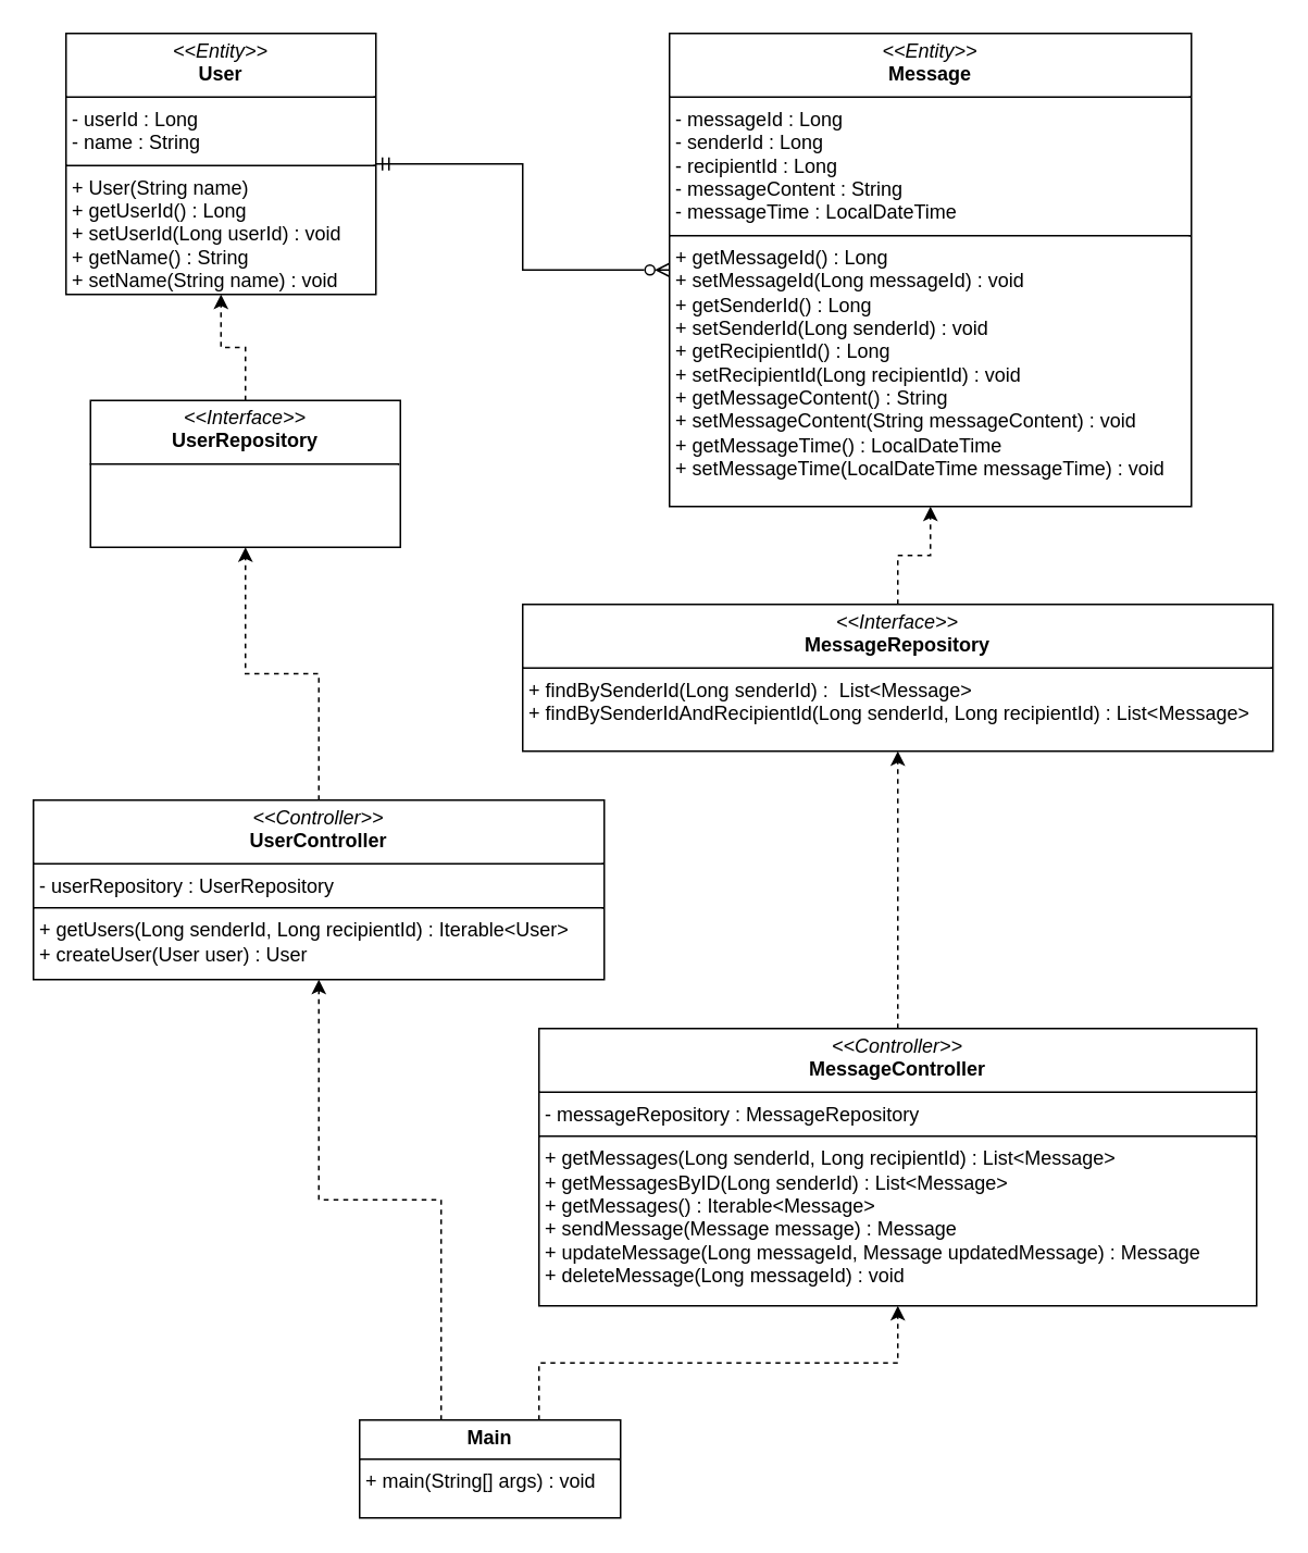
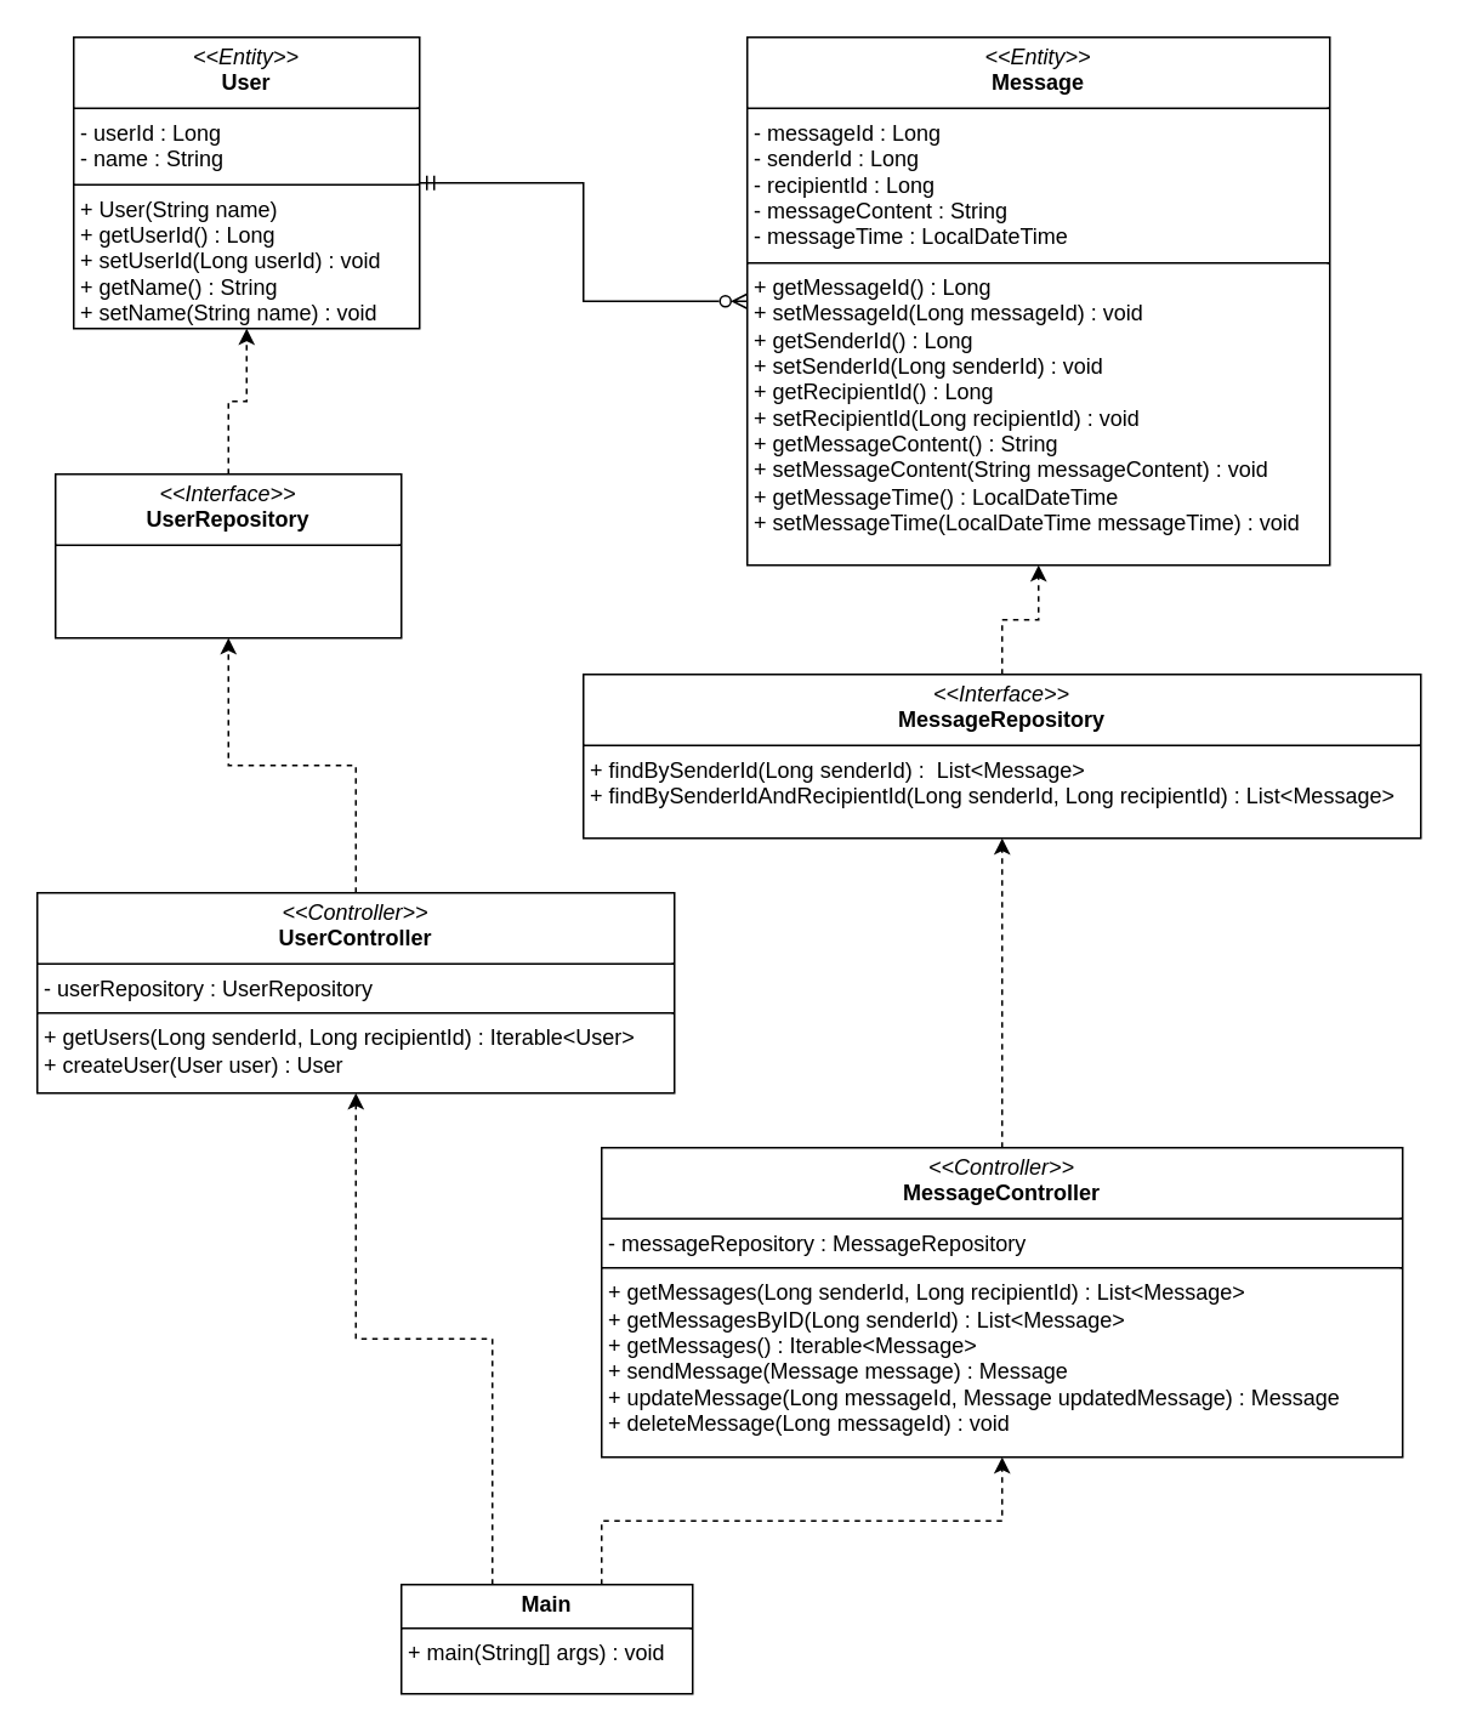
  <mxCell id="0" />
  <mxCell id="1" parent="0" />
  <mxCell id="2" style="edgeStyle=orthogonalEdgeStyle;rounded=0;orthogonalLoop=1;jettySize=auto;html=1;startArrow=ERmandOne;startFill=0;endArrow=ERzeroToMany;endFill=0;" edge="1" parent="1" source="3" target="4"><mxGeometry relative="1" as="geometry" /></mxCell>
  <mxCell id="3" value="&lt;p style=&quot;margin:0px;margin-top:4px;text-align:center;&quot;&gt;&lt;i&gt;&amp;lt;&amp;lt;Entity&amp;gt;&amp;gt;&lt;/i&gt;&lt;br&gt;&lt;span style=&quot;font-weight: 700; text-wrap: nowrap;&quot;&gt;User&lt;/span&gt;&lt;br&gt;&lt;/p&gt;&lt;hr size=&quot;1&quot; style=&quot;border-style:solid;&quot;&gt;&lt;p style=&quot;margin:0px;margin-left:4px;&quot;&gt;- userId : Long&lt;br&gt;- name : String&lt;/p&gt;&lt;hr size=&quot;1&quot; style=&quot;border-style:solid;&quot;&gt;&lt;p style=&quot;margin:0px;margin-left:4px;&quot;&gt;+&amp;nbsp;User(String name)&lt;/p&gt;&lt;p style=&quot;margin:0px;margin-left:4px;&quot;&gt;+ getUserId() : Long&lt;br&gt;+ setUserId(Long userId) : void&lt;/p&gt;&lt;p style=&quot;margin:0px;margin-left:4px;&quot;&gt;+ getName() : String&lt;br&gt;&lt;/p&gt;&lt;p style=&quot;margin:0px;margin-left:4px;&quot;&gt;+&amp;nbsp;setName(String name) : void&lt;/p&gt;" style="verticalAlign=top;align=left;overflow=fill;html=1;whiteSpace=wrap;" vertex="1" parent="1"><mxGeometry x="40" y="20" width="190" height="160" as="geometry" /></mxCell>
  <mxCell id="4" value="&lt;p style=&quot;margin:0px;margin-top:4px;text-align:center;&quot;&gt;&lt;i&gt;&amp;lt;&amp;lt;Entity&amp;gt;&amp;gt;&lt;/i&gt;&lt;br&gt;&lt;span style=&quot;font-weight: 700; text-wrap: nowrap;&quot;&gt;Message&lt;/span&gt;&lt;br&gt;&lt;/p&gt;&lt;hr size=&quot;1&quot; style=&quot;border-style:solid;&quot;&gt;&lt;p style=&quot;margin:0px;margin-left:4px;&quot;&gt;- messageId : Long&lt;br&gt;-&amp;nbsp;senderId : Long&lt;/p&gt;&lt;p style=&quot;margin:0px;margin-left:4px;&quot;&gt;-&amp;nbsp;recipientId : Long&lt;/p&gt;&lt;p style=&quot;margin:0px;margin-left:4px;&quot;&gt;-&amp;nbsp;messageContent : String&lt;/p&gt;&lt;p style=&quot;margin:0px;margin-left:4px;&quot;&gt;-&amp;nbsp;messageTime : LocalDateTime&lt;/p&gt;&lt;hr size=&quot;1&quot; style=&quot;border-style:solid;&quot;&gt;&lt;p style=&quot;margin:0px;margin-left:4px;&quot;&gt;+&amp;nbsp;getMessageId() : Long&lt;/p&gt;&lt;p style=&quot;margin:0px;margin-left:4px;&quot;&gt;+ setMessageId(Long messageId) : void&lt;br&gt;+ getSenderId() : Long&lt;/p&gt;&lt;p style=&quot;margin:0px;margin-left:4px;&quot;&gt;+ setSenderId(Long senderId) : void&lt;br&gt;&lt;/p&gt;&lt;p style=&quot;margin:0px;margin-left:4px;&quot;&gt;+&amp;nbsp;getRecipientId() : Long&lt;/p&gt;&lt;p style=&quot;margin:0px;margin-left:4px;&quot;&gt;+&amp;nbsp;setRecipientId(Long recipientId) : void&lt;/p&gt;&lt;p style=&quot;margin:0px;margin-left:4px;&quot;&gt;+&amp;nbsp;getMessageContent() : String&lt;/p&gt;&lt;p style=&quot;margin:0px;margin-left:4px;&quot;&gt;+&amp;nbsp;setMessageContent(String messageContent) : void&lt;/p&gt;&lt;p style=&quot;margin:0px;margin-left:4px;&quot;&gt;+&amp;nbsp;getMessageTime() : LocalDateTime&lt;/p&gt;&lt;p style=&quot;margin:0px;margin-left:4px;&quot;&gt;+&amp;nbsp;setMessageTime(LocalDateTime messageTime) : void&lt;/p&gt;" style="verticalAlign=top;align=left;overflow=fill;html=1;whiteSpace=wrap;" vertex="1" parent="1"><mxGeometry x="410" y="20" width="320" height="290" as="geometry" /></mxCell>
  <mxCell id="5" style="edgeStyle=orthogonalEdgeStyle;rounded=0;orthogonalLoop=1;jettySize=auto;html=1;entryX=0.5;entryY=1;entryDx=0;entryDy=0;dashed=1;" edge="1" parent="1" source="6" target="3"><mxGeometry relative="1" as="geometry" /></mxCell>
- <mxCell id="6" value="&lt;p style=&quot;margin:0px;margin-top:4px;text-align:center;&quot;&gt;&lt;i&gt;&amp;lt;&amp;lt;Interface&amp;gt;&amp;gt;&lt;/i&gt;&lt;br&gt;&lt;span style=&quot;text-wrap: nowrap;&quot;&gt;&lt;b&gt;UserRepository&lt;/b&gt;&lt;/span&gt;&lt;br&gt;&lt;/p&gt;&lt;hr size=&quot;1&quot; style=&quot;border-style:solid;&quot;&gt;&lt;p style=&quot;margin:0px;margin-left:4px;&quot;&gt;&lt;br&gt;&lt;/p&gt;" style="verticalAlign=top;align=left;overflow=fill;html=1;whiteSpace=wrap;" vertex="1" parent="1"><mxGeometry x="55" y="245" width="190" height="90" as="geometry" /></mxCell>
+ <mxCell id="6" value="&lt;p style=&quot;margin:0px;margin-top:4px;text-align:center;&quot;&gt;&lt;i&gt;&amp;lt;&amp;lt;Interface&amp;gt;&amp;gt;&lt;/i&gt;&lt;br&gt;&lt;span style=&quot;text-wrap: nowrap;&quot;&gt;&lt;b&gt;UserRepository&lt;/b&gt;&lt;/span&gt;&lt;br&gt;&lt;/p&gt;&lt;hr size=&quot;1&quot; style=&quot;border-style:solid;&quot;&gt;&lt;p style=&quot;margin:0px;margin-left:4px;&quot;&gt;&lt;br&gt;&lt;/p&gt;" style="verticalAlign=top;align=left;overflow=fill;html=1;whiteSpace=wrap;" vertex="1" parent="1"><mxGeometry x="30" y="260" width="190" height="90" as="geometry" /></mxCell>
  <mxCell id="7" style="edgeStyle=orthogonalEdgeStyle;rounded=0;orthogonalLoop=1;jettySize=auto;html=1;dashed=1;" edge="1" parent="1" source="8" target="4"><mxGeometry relative="1" as="geometry" /></mxCell>
  <mxCell id="8" value="&lt;p style=&quot;margin:0px;margin-top:4px;text-align:center;&quot;&gt;&lt;i&gt;&amp;lt;&amp;lt;Interface&amp;gt;&amp;gt;&lt;/i&gt;&lt;br&gt;&lt;span style=&quot;font-weight: 700; text-wrap: nowrap;&quot;&gt;MessageRepository&lt;/span&gt;&lt;br&gt;&lt;/p&gt;&lt;hr size=&quot;1&quot; style=&quot;border-style:solid;&quot;&gt;&lt;p style=&quot;margin:0px;margin-left:4px;&quot;&gt;&lt;/p&gt;&lt;p style=&quot;margin:0px;margin-left:4px;&quot;&gt;+&amp;nbsp;findBySenderId(Long senderId) :&amp;nbsp; List&amp;lt;Message&amp;gt;&lt;/p&gt;&lt;p style=&quot;margin:0px;margin-left:4px;&quot;&gt;+ findBySenderIdAndRecipientId(Long senderId, Long recipientId) : List&amp;lt;Message&amp;gt;&lt;br&gt;&lt;/p&gt;" style="verticalAlign=top;align=left;overflow=fill;html=1;whiteSpace=wrap;" vertex="1" parent="1"><mxGeometry x="320" y="370" width="460" height="90" as="geometry" /></mxCell>
  <mxCell id="9" style="edgeStyle=orthogonalEdgeStyle;rounded=0;orthogonalLoop=1;jettySize=auto;html=1;entryX=0.5;entryY=1;entryDx=0;entryDy=0;dashed=1;" edge="1" parent="1" source="10" target="6"><mxGeometry relative="1" as="geometry" /></mxCell>
  <mxCell id="10" value="&lt;p style=&quot;margin:0px;margin-top:4px;text-align:center;&quot;&gt;&lt;i&gt;&amp;lt;&amp;lt;Controller&amp;gt;&amp;gt;&lt;/i&gt;&lt;br&gt;&lt;span style=&quot;font-weight: 700; text-wrap: nowrap;&quot;&gt;UserController&lt;/span&gt;&lt;br&gt;&lt;/p&gt;&lt;hr size=&quot;1&quot; style=&quot;border-style:solid;&quot;&gt;&lt;p style=&quot;margin:0px;margin-left:4px;&quot;&gt;-&amp;nbsp;&lt;span style=&quot;background-color: initial;&quot;&gt;userRepository : UserRepository&lt;/span&gt;&lt;/p&gt;&lt;hr size=&quot;1&quot; style=&quot;border-style:solid;&quot;&gt;&lt;p style=&quot;margin:0px;margin-left:4px;&quot;&gt;+&amp;nbsp;getUsers(Long senderId, Long recipientId) : Iterable&amp;lt;User&amp;gt;&lt;/p&gt;&lt;p style=&quot;margin:0px;margin-left:4px;&quot;&gt;+&amp;nbsp;createUser(User user) : User&lt;br&gt;&lt;/p&gt;" style="verticalAlign=top;align=left;overflow=fill;html=1;whiteSpace=wrap;" vertex="1" parent="1"><mxGeometry x="20" y="490" width="350" height="110" as="geometry" /></mxCell>
  <mxCell id="11" style="edgeStyle=orthogonalEdgeStyle;rounded=0;orthogonalLoop=1;jettySize=auto;html=1;dashed=1;" edge="1" parent="1" source="12" target="8"><mxGeometry relative="1" as="geometry" /></mxCell>
  <mxCell id="12" value="&lt;p style=&quot;margin:0px;margin-top:4px;text-align:center;&quot;&gt;&lt;i&gt;&amp;lt;&amp;lt;Controller&amp;gt;&amp;gt;&lt;/i&gt;&lt;br&gt;&lt;span style=&quot;font-weight: 700; text-wrap: nowrap;&quot;&gt;MessageController&lt;/span&gt;&lt;br&gt;&lt;/p&gt;&lt;hr size=&quot;1&quot; style=&quot;border-style:solid;&quot;&gt;&lt;p style=&quot;margin:0px;margin-left:4px;&quot;&gt;-&amp;nbsp;messageRepository : MessageRepository&lt;/p&gt;&lt;hr size=&quot;1&quot; style=&quot;border-style:solid;&quot;&gt;&lt;p style=&quot;margin:0px;margin-left:4px;&quot;&gt;+&amp;nbsp;getMessages(Long senderId, Long recipientId) : List&amp;lt;Message&amp;gt;&lt;/p&gt;&lt;p style=&quot;margin:0px;margin-left:4px;&quot;&gt;+&amp;nbsp;getMessagesByID(Long senderId) : List&amp;lt;Message&amp;gt;&lt;br&gt;&lt;/p&gt;&lt;p style=&quot;margin:0px;margin-left:4px;&quot;&gt;+&amp;nbsp;getMessages() : Iterable&amp;lt;Message&amp;gt;&lt;br&gt;+&amp;nbsp;sendMessage(Message message) : Message&lt;/p&gt;&lt;p style=&quot;margin:0px;margin-left:4px;&quot;&gt;+&amp;nbsp;updateMessage(Long messageId, Message updatedMessage) : Message&lt;/p&gt;&lt;p style=&quot;margin:0px;margin-left:4px;&quot;&gt;+&amp;nbsp;deleteMessage(Long messageId) : void&lt;/p&gt;" style="verticalAlign=top;align=left;overflow=fill;html=1;whiteSpace=wrap;" vertex="1" parent="1"><mxGeometry x="330" y="630" width="440" height="170" as="geometry" /></mxCell>
  <mxCell id="13" style="edgeStyle=orthogonalEdgeStyle;rounded=0;orthogonalLoop=1;jettySize=auto;html=1;dashed=1;" edge="1" parent="1" source="15" target="12"><mxGeometry relative="1" as="geometry"><Array as="points"><mxPoint x="330" y="835" /><mxPoint x="550" y="835" /></Array></mxGeometry></mxCell>
  <mxCell id="14" style="edgeStyle=orthogonalEdgeStyle;rounded=0;orthogonalLoop=1;jettySize=auto;html=1;dashed=1;" edge="1" parent="1" source="15" target="10"><mxGeometry relative="1" as="geometry"><Array as="points"><mxPoint x="270" y="735" /><mxPoint x="195" y="735" /></Array></mxGeometry></mxCell>
  <mxCell id="15" value="&lt;p style=&quot;margin:0px;margin-top:4px;text-align:center;&quot;&gt;&lt;span style=&quot;font-weight: 700; text-wrap: nowrap;&quot;&gt;Main&lt;/span&gt;&lt;/p&gt;&lt;hr size=&quot;1&quot; style=&quot;border-style:solid;&quot;&gt;&lt;p style=&quot;margin:0px;margin-left:4px;&quot;&gt;+&amp;nbsp;main(String[] args) : void&lt;/p&gt;" style="verticalAlign=top;align=left;overflow=fill;html=1;whiteSpace=wrap;" vertex="1" parent="1"><mxGeometry x="220" y="870" width="160" height="60" as="geometry" /></mxCell>
